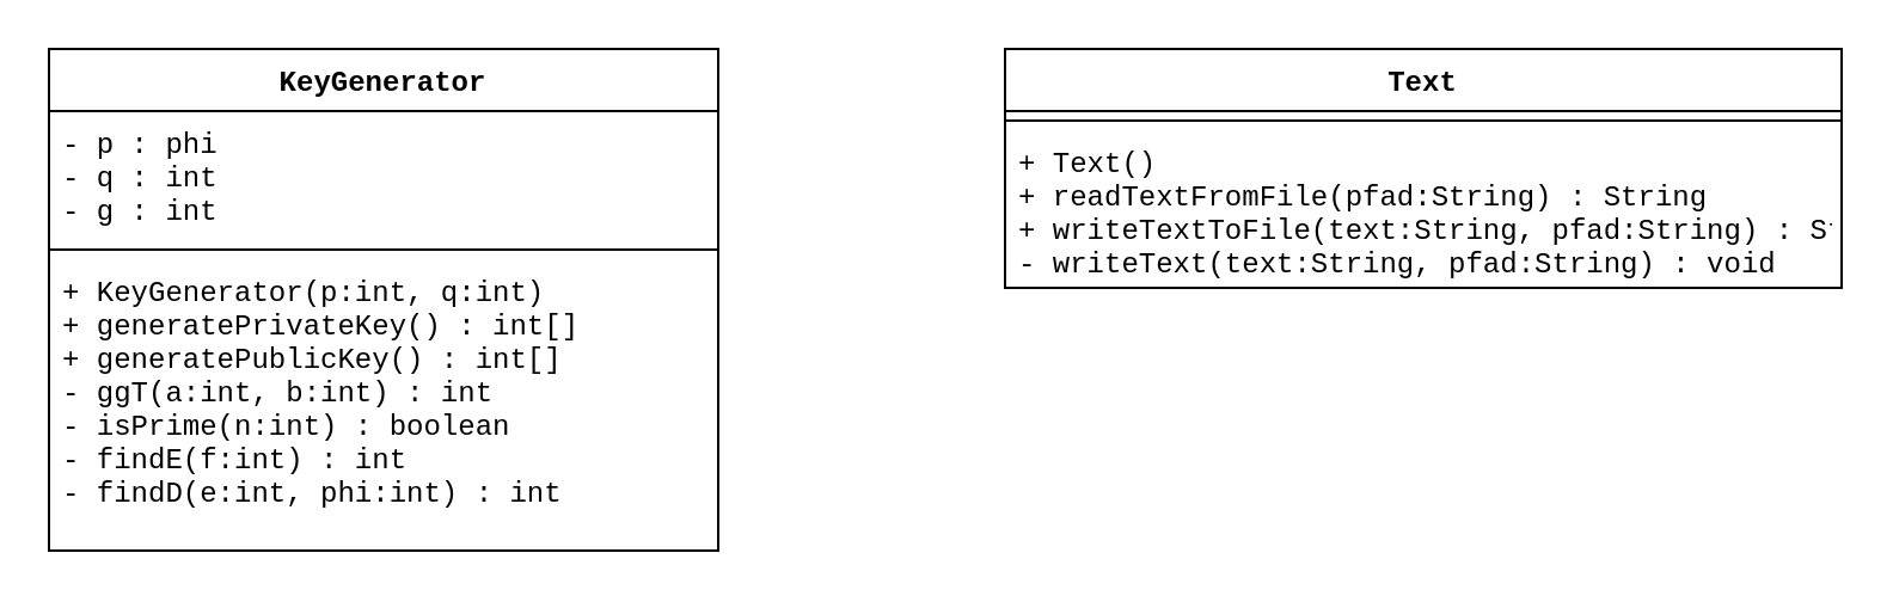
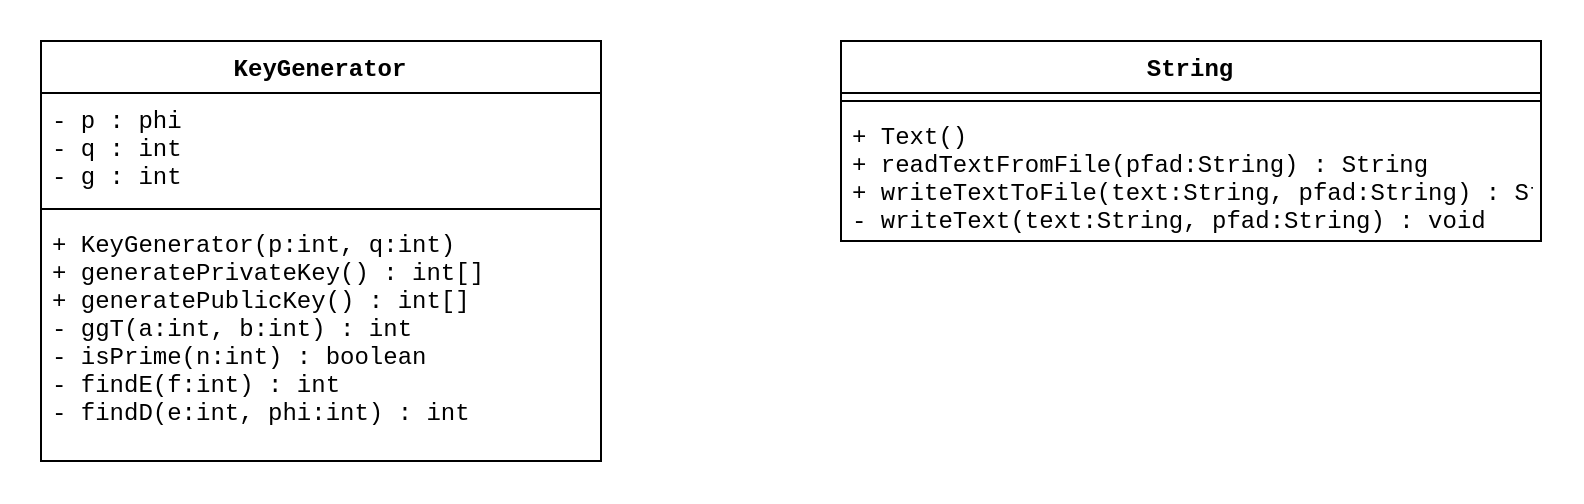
  <mxCell id="0" />
  <mxCell id="1" parent="0" />
  <mxCell id="2" value="KeyGenerator" style="swimlane;fontStyle=1;align=center;verticalAlign=top;childLayout=stackLayout;horizontal=1;startSize=26;horizontalStack=0;resizeParent=1;resizeParentMax=0;resizeLast=0;collapsible=1;marginBottom=0;fontFamily=Courier New;" vertex="1" parent="1"><mxGeometry x="20" y="20" width="280" height="210" as="geometry"><mxRectangle x="170" y="160" width="130" height="30" as="alternateBounds" /></mxGeometry></mxCell>
  <mxCell id="3" value="- p : phi&#10;- q : int&#10;- g : int" style="text;strokeColor=none;fillColor=none;align=left;verticalAlign=top;spacingLeft=4;spacingRight=4;overflow=hidden;rotatable=0;points=[[0,0.5],[1,0.5]];portConstraint=eastwest;fontFamily=Courier New;" vertex="1" parent="2"><mxGeometry y="26" width="280" height="54" as="geometry" /></mxCell>
  <mxCell id="4" value="" style="line;strokeWidth=1;fillColor=none;align=left;verticalAlign=middle;spacingTop=-1;spacingLeft=3;spacingRight=3;rotatable=0;labelPosition=right;points=[];portConstraint=eastwest;strokeColor=inherit;fontFamily=Courier New;" vertex="1" parent="2"><mxGeometry y="80" width="280" height="8" as="geometry" /></mxCell>
  <mxCell id="5" value="+ KeyGenerator(p:int, q:int)&#10;+ generatePrivateKey() : int[]&#10;+ generatePublicKey() : int[]&#10;- ggT(a:int, b:int) : int&#10;- isPrime(n:int) : boolean&#10;- findE(f:int) : int&#10;- findD(e:int, phi:int) : int" style="text;strokeColor=none;fillColor=none;align=left;verticalAlign=top;spacingLeft=4;spacingRight=4;overflow=hidden;rotatable=0;points=[[0,0.5],[1,0.5]];portConstraint=eastwest;fontFamily=Courier New;" vertex="1" parent="2"><mxGeometry y="88" width="280" height="122" as="geometry" /></mxCell>
- <mxCell id="6" value="Text" style="swimlane;fontStyle=1;align=center;verticalAlign=top;childLayout=stackLayout;horizontal=1;startSize=26;horizontalStack=0;resizeParent=1;resizeParentMax=0;resizeLast=0;collapsible=1;marginBottom=0;fontFamily=Courier New;" vertex="1" parent="1"><mxGeometry x="420" y="20" width="350" height="100" as="geometry" /></mxCell>
+ <mxCell id="6" value="String" style="swimlane;fontStyle=1;align=center;verticalAlign=top;childLayout=stackLayout;horizontal=1;startSize=26;horizontalStack=0;resizeParent=1;resizeParentMax=0;resizeLast=0;collapsible=1;marginBottom=0;fontFamily=Courier New;" vertex="1" parent="1"><mxGeometry x="420" y="20" width="350" height="100" as="geometry" /></mxCell>
  <mxCell id="7" value="" style="line;strokeWidth=1;fillColor=none;align=left;verticalAlign=middle;spacingTop=-1;spacingLeft=3;spacingRight=3;rotatable=0;labelPosition=right;points=[];portConstraint=eastwest;strokeColor=inherit;fontFamily=Courier New;" vertex="1" parent="6"><mxGeometry y="26" width="350" height="8" as="geometry" /></mxCell>
  <mxCell id="8" value="+ Text()&#10;+ readTextFromFile(pfad:String) : String&#10;+ writeTextToFile(text:String, pfad:String) : String&#10;- writeText(text:String, pfad:String) : void" style="text;strokeColor=none;fillColor=none;align=left;verticalAlign=top;spacingLeft=4;spacingRight=4;overflow=hidden;rotatable=0;points=[[0,0.5],[1,0.5]];portConstraint=eastwest;fontFamily=Courier New;" vertex="1" parent="6"><mxGeometry y="34" width="350" height="66" as="geometry" /></mxCell>
